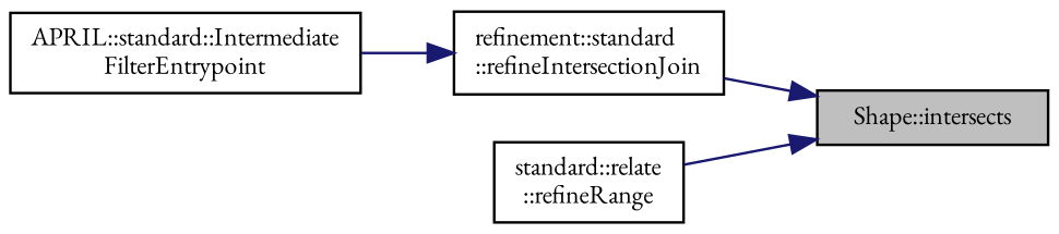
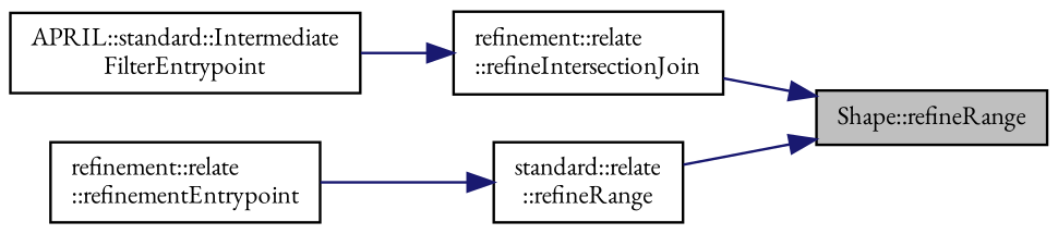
  digraph {
    fontname="EB Garamond"
    rankdir=RL
    node [color=black fontname="EB Garamond" fontsize=10 shape=record]
    edge [color=midnightblue dir=back fontname="EB Garamond" fontsize=10 labelfontname=Helvetica labelfontsize=10 style=solid]
-   n1 [fillcolor=grey75 fontcolor=black height=0.2 label="Shape::intersects" style=filled width=0.4]
-   n2 [height=0.2 label="refinement::standard\l::refineIntersectionJoin" width=0.4]
+   n1 [fillcolor=grey75 fontcolor=black height=0.2 label="Shape::refineRange" style=filled width=0.4]
+   n2 [height=0.2 label="refinement::relate\l::refineIntersectionJoin" width=0.4]
    n3 [height=0.2 label="standard::relate\l::refineRange" width=0.4]
    n4 [height=0.2 label="APRIL::standard::Intermediate\lFilterEntrypoint" width=0.4]
+   n5 [height=0.2 label="refinement::relate\l::refinementEntrypoint" width=0.4]
    n1 -> n2
    n1 -> n3
    n2 -> n4
+   n3 -> n5
  }
